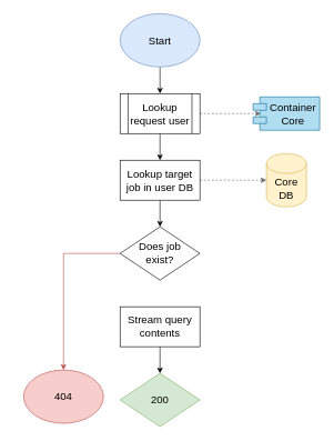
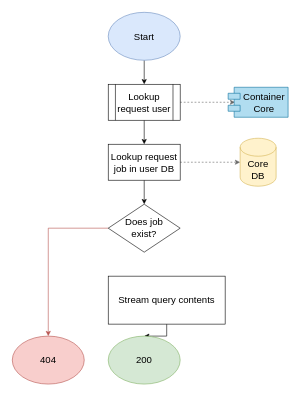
  <mxCell id="0" />
  <mxCell id="1" parent="0" />
  <mxCell id="2" style="edgeStyle=orthogonalEdgeStyle;rounded=0;orthogonalLoop=1;jettySize=auto;html=1;exitX=0.5;exitY=1;exitDx=0;exitDy=0;entryX=0.5;entryY=0;entryDx=0;entryDy=0;fontSize=16;" edge="1" parent="1" source="3" target="6"><mxGeometry relative="1" as="geometry" /></mxCell>
  <mxCell id="3" value="Start" style="ellipse;whiteSpace=wrap;html=1;fontSize=16;fillColor=#dae8fc;strokeColor=#6c8ebf;" vertex="1" parent="1"><mxGeometry x="180" width="120" height="80" as="geometry" y="20" /></mxCell>
  <mxCell id="4" style="edgeStyle=orthogonalEdgeStyle;rounded=0;orthogonalLoop=1;jettySize=auto;html=1;exitX=0.5;exitY=1;exitDx=0;exitDy=0;entryX=0.5;entryY=0;entryDx=0;entryDy=0;fontSize=16;" edge="1" parent="1" source="6" target="9"><mxGeometry relative="1" as="geometry" /></mxCell>
  <mxCell id="5" style="edgeStyle=orthogonalEdgeStyle;rounded=0;orthogonalLoop=1;jettySize=auto;html=1;exitX=1;exitY=0.5;exitDx=0;exitDy=0;entryX=0.116;entryY=0.5;entryDx=0;entryDy=0;entryPerimeter=0;fontSize=16;fillColor=#f5f5f5;strokeColor=#666666;dashed=1;" edge="1" parent="1" source="6" target="16"><mxGeometry relative="1" as="geometry" /></mxCell>
  <mxCell id="6" value="Lookup request user" style="shape=process;whiteSpace=wrap;html=1;backgroundOutline=1;fontSize=16;" vertex="1" parent="1"><mxGeometry x="180" y="140" width="120" height="60" as="geometry" /></mxCell>
  <mxCell id="7" style="edgeStyle=orthogonalEdgeStyle;rounded=0;orthogonalLoop=1;jettySize=auto;html=1;exitX=0.5;exitY=1;exitDx=0;exitDy=0;entryX=0.5;entryY=0;entryDx=0;entryDy=0;fontSize=16;" edge="1" parent="1" source="9" target="11"><mxGeometry relative="1" as="geometry" /></mxCell>
  <mxCell id="8" style="edgeStyle=orthogonalEdgeStyle;rounded=0;orthogonalLoop=1;jettySize=auto;html=1;exitX=1;exitY=0.5;exitDx=0;exitDy=0;entryX=0;entryY=0.5;entryDx=0;entryDy=0;entryPerimeter=0;fontSize=16;fillColor=#f5f5f5;strokeColor=#666666;dashed=1;" edge="1" parent="1" source="9" target="17"><mxGeometry relative="1" as="geometry" /></mxCell>
- <mxCell id="9" value="Lookup target job in user DB" style="rounded=0;whiteSpace=wrap;html=1;fontSize=16;" vertex="1" parent="1"><mxGeometry x="180" y="240" width="120" height="60" as="geometry" /></mxCell>
+ <mxCell id="9" value="Lookup request job in user DB" style="rounded=0;whiteSpace=wrap;html=1;fontSize=16;" vertex="1" parent="1"><mxGeometry x="180" y="240" width="120" height="60" as="geometry" /></mxCell>
  <mxCell id="10" style="edgeStyle=orthogonalEdgeStyle;rounded=0;orthogonalLoop=1;jettySize=auto;html=1;exitX=0;exitY=0.5;exitDx=0;exitDy=0;fontSize=16;fillColor=#f8cecc;strokeColor=#b85450;" edge="1" parent="1" source="11" target="15"><mxGeometry relative="1" as="geometry" /></mxCell>
  <mxCell id="11" value="Does job&lt;br&gt;exist?" style="rhombus;whiteSpace=wrap;html=1;fontSize=16;" vertex="1" parent="1"><mxGeometry x="180" y="340" width="120" height="80" as="geometry" /></mxCell>
  <mxCell id="12" style="edgeStyle=orthogonalEdgeStyle;rounded=0;orthogonalLoop=1;jettySize=auto;html=1;exitX=0.5;exitY=1;exitDx=0;exitDy=0;entryX=0.5;entryY=0;entryDx=0;entryDy=0;fontSize=16;" edge="1" parent="1" source="13" target="14"><mxGeometry relative="1" as="geometry" /></mxCell>
- <mxCell id="13" value="Stream query contents" style="rounded=0;whiteSpace=wrap;html=1;fontSize=16;" vertex="1" parent="1"><mxGeometry x="180" y="460" width="120" height="60" as="geometry" /></mxCell>
- <mxCell id="14" value="200" style="rhombus;whiteSpace=wrap;html=1;fontSize=16;fillColor=#d5e8d4;strokeColor=#82b366;" vertex="1" parent="1"><mxGeometry x="180" y="560" width="120" height="80" as="geometry" /></mxCell>
- <mxCell id="15" value="404" style="ellipse;whiteSpace=wrap;html=1;fontSize=16;fillColor=#f8cecc;strokeColor=#b85450;" vertex="1" parent="1"><mxGeometry x="35" y="555" width="120" height="80" as="geometry" /></mxCell>
+ <mxCell id="13" value="Stream query contents" style="rounded=0;whiteSpace=wrap;html=1;fontSize=16;" vertex="1" parent="1"><mxGeometry x="180" y="460" width="195" height="80" as="geometry" /></mxCell>
+ <mxCell id="14" value="200" style="ellipse;whiteSpace=wrap;html=1;fontSize=16;fillColor=#d5e8d4;strokeColor=#82b366;" vertex="1" parent="1"><mxGeometry x="180" y="560" width="120" height="80" as="geometry" /></mxCell>
+ <mxCell id="15" value="404" style="ellipse;whiteSpace=wrap;html=1;fontSize=16;fillColor=#f8cecc;strokeColor=#b85450;" vertex="1" parent="1"><mxGeometry y="560" width="120" height="80" as="geometry" x="20" /></mxCell>
  <mxCell id="16" value="Container&#10;Core" style="shape=module;align=left;spacingLeft=20;align=center;verticalAlign=top;fontSize=16;fillColor=#b1ddf0;strokeColor=#10739e;" vertex="1" parent="1"><mxGeometry x="380" y="145" width="100" height="50" as="geometry" /></mxCell>
  <mxCell id="17" value="Core DB" style="shape=cylinder3;whiteSpace=wrap;html=1;boundedLbl=1;backgroundOutline=1;size=15;fontSize=16;fillColor=#fff2cc;strokeColor=#d6b656;" vertex="1" parent="1"><mxGeometry x="400" y="230" width="60" height="80" as="geometry" /></mxCell>
